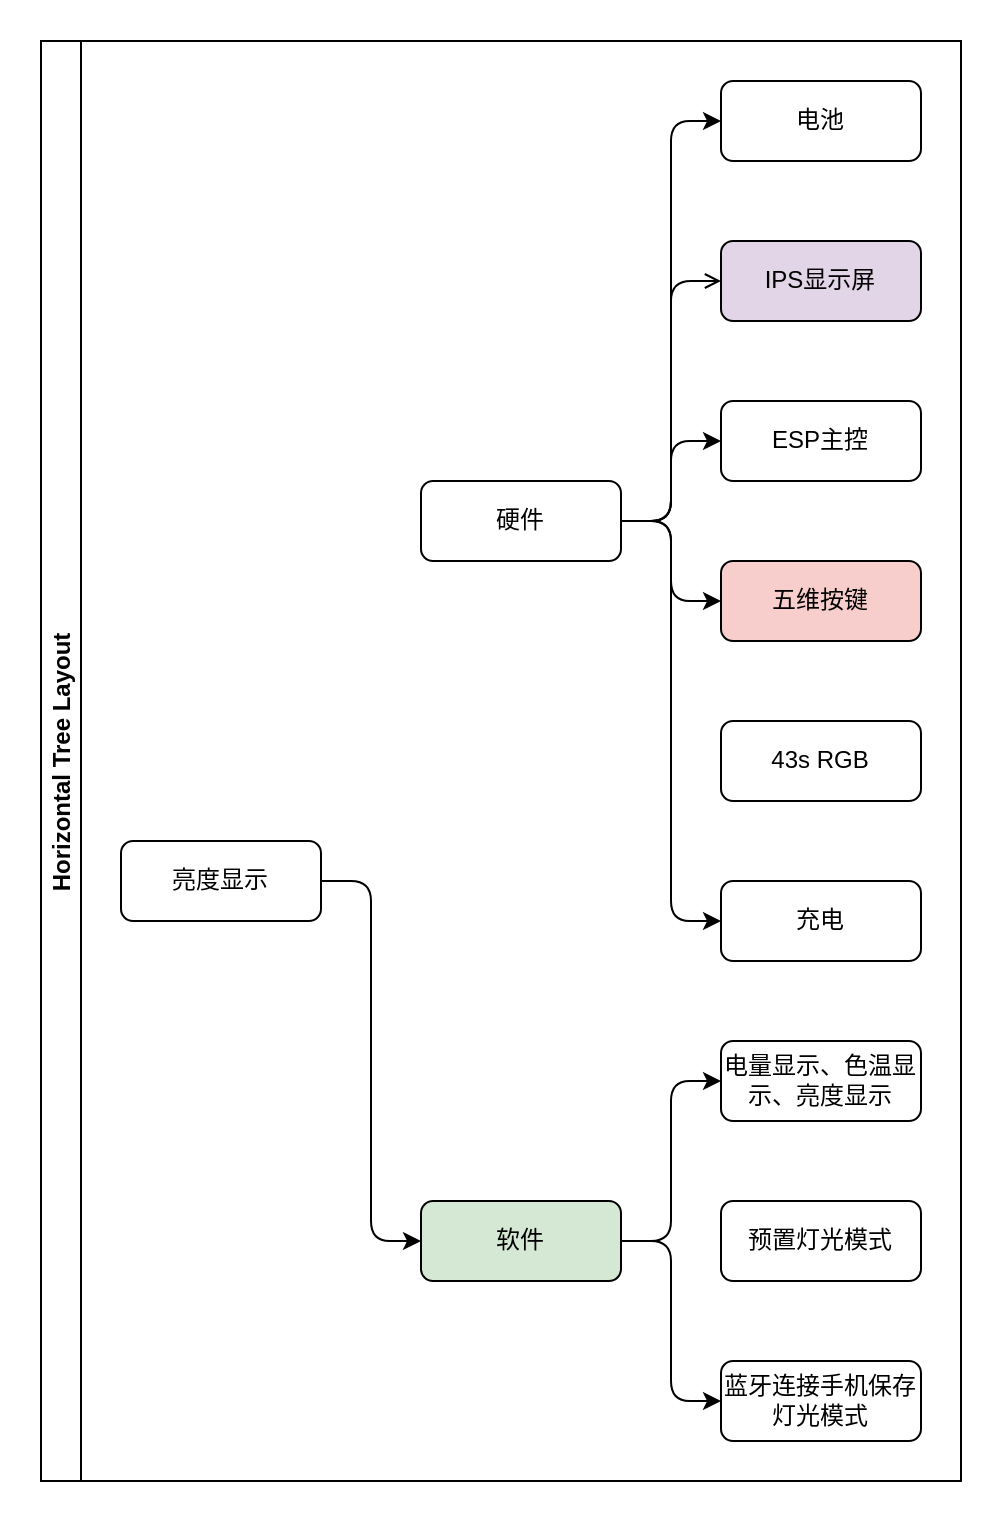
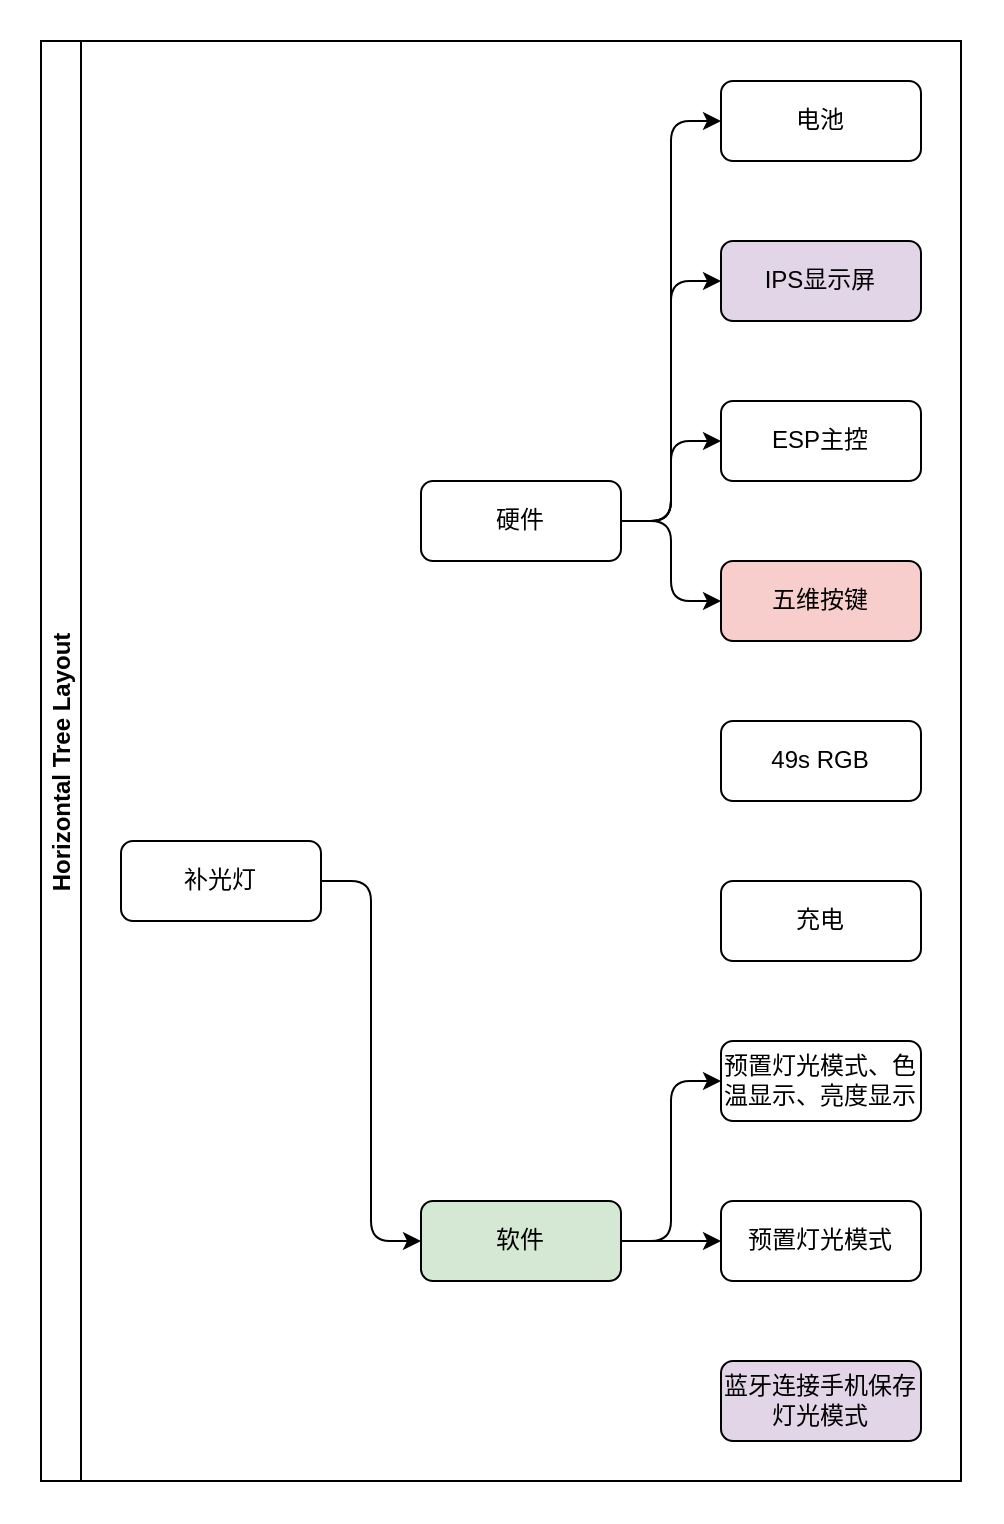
  <mxCell id="0" />
  <mxCell id="1" parent="0" />
  <mxCell id="2" value="Horizontal Tree Layout" style="swimlane;startSize=20;horizontal=0;childLayout=treeLayout;horizontalTree=1;sortEdges=1;resizable=0;containerType=tree;fontSize=12;" vertex="1" parent="1"><mxGeometry x="20" y="20" width="460" height="720" as="geometry" /></mxCell>
- <mxCell id="3" value="亮度显示" style="whiteSpace=wrap;html=1;rounded=1;" vertex="1" parent="2"><mxGeometry x="40" y="400" width="100" height="40" as="geometry" /></mxCell>
+ <mxCell id="3" value="补光灯" style="whiteSpace=wrap;html=1;rounded=1;" vertex="1" parent="2"><mxGeometry x="40" y="400" width="100" height="40" as="geometry" /></mxCell>
  <mxCell id="4" value="硬件" style="whiteSpace=wrap;html=1;rounded=1;" vertex="1" parent="2"><mxGeometry x="190" y="220" width="100" height="40" as="geometry" /></mxCell>
  <mxCell id="5" value="" style="edgeStyle=elbowEdgeStyle;elbow=horizontal;html=1;rounded=1;curved=0;sourcePerimeterSpacing=0;targetPerimeterSpacing=0;startSize=6;endSize=6;" edge="1" target="6" source="4" parent="2"><mxGeometry relative="1" as="geometry"><mxPoint x="450" y="-190" as="sourcePoint" /></mxGeometry></mxCell>
  <mxCell id="6" value="电池" style="whiteSpace=wrap;html=1;rounded=1;" vertex="1" parent="2"><mxGeometry x="340" y="20" width="100" height="40" as="geometry" /></mxCell>
- <mxCell id="7" value="" style="edgeStyle=elbowEdgeStyle;elbow=horizontal;html=1;rounded=1;curved=0;sourcePerimeterSpacing=0;targetPerimeterSpacing=0;startSize=6;endSize=6;endArrow=open;" edge="1" target="8" source="4" parent="2"><mxGeometry relative="1" as="geometry"><mxPoint x="450" y="-190" as="sourcePoint" /></mxGeometry></mxCell>
+ <mxCell id="7" value="" style="edgeStyle=elbowEdgeStyle;elbow=horizontal;html=1;rounded=1;curved=0;sourcePerimeterSpacing=0;targetPerimeterSpacing=0;startSize=6;endSize=6;" edge="1" target="8" source="4" parent="2"><mxGeometry relative="1" as="geometry"><mxPoint x="450" y="-190" as="sourcePoint" /></mxGeometry></mxCell>
  <mxCell id="8" value="IPS显示屏" style="whiteSpace=wrap;html=1;rounded=1;fillColor=#e1d5e7;" vertex="1" parent="2"><mxGeometry x="340" y="100" width="100" height="40" as="geometry" /></mxCell>
  <mxCell id="9" value="" style="edgeStyle=elbowEdgeStyle;elbow=horizontal;html=1;rounded=1;curved=0;sourcePerimeterSpacing=0;targetPerimeterSpacing=0;startSize=6;endSize=6;" edge="1" target="10" source="4" parent="2"><mxGeometry relative="1" as="geometry"><mxPoint x="450" y="-94" as="sourcePoint" /></mxGeometry></mxCell>
  <mxCell id="10" value="ESP主控" style="whiteSpace=wrap;html=1;rounded=1;" vertex="1" parent="2"><mxGeometry x="340" y="180" width="100" height="40" as="geometry" /></mxCell>
  <mxCell id="11" value="" style="edgeStyle=elbowEdgeStyle;elbow=horizontal;html=1;rounded=1;curved=0;sourcePerimeterSpacing=0;targetPerimeterSpacing=0;startSize=6;endSize=6;" edge="1" target="12" source="4" parent="2"><mxGeometry relative="1" as="geometry"><mxPoint x="450" y="58" as="sourcePoint" /></mxGeometry></mxCell>
  <mxCell id="12" value="五维按键" style="whiteSpace=wrap;html=1;rounded=1;fillColor=#f8cecc;" vertex="1" parent="2"><mxGeometry x="340" y="260" width="100" height="40" as="geometry" /></mxCell>
- <mxCell id="13" value="43s RGB" style="whiteSpace=wrap;html=1;rounded=1;" vertex="1" parent="2"><mxGeometry x="340" y="340" width="100" height="40" as="geometry" /></mxCell>
- <mxCell id="14" value="" style="edgeStyle=elbowEdgeStyle;elbow=horizontal;html=1;rounded=1;curved=0;sourcePerimeterSpacing=0;targetPerimeterSpacing=0;startSize=6;endSize=6;" edge="1" target="15" source="4" parent="2"><mxGeometry relative="1" as="geometry"><mxPoint x="620" y="520" as="sourcePoint" /></mxGeometry></mxCell>
+ <mxCell id="13" value="49s RGB" style="whiteSpace=wrap;html=1;rounded=1;" vertex="1" parent="2"><mxGeometry x="340" y="340" width="100" height="40" as="geometry" /></mxCell>
  <mxCell id="15" value="充电" style="whiteSpace=wrap;html=1;rounded=1;" vertex="1" parent="2"><mxGeometry x="340" y="420" width="100" height="40" as="geometry" /></mxCell>
  <mxCell id="16" value="软件" style="whiteSpace=wrap;html=1;rounded=1;fillColor=#d5e8d4;" vertex="1" parent="2"><mxGeometry x="190" y="580" width="100" height="40" as="geometry" /></mxCell>
  <mxCell id="17" value="" style="edgeStyle=elbowEdgeStyle;elbow=horizontal;html=1;rounded=1;curved=0;sourcePerimeterSpacing=0;targetPerimeterSpacing=0;startSize=6;endSize=6;" edge="1" parent="2" source="3" target="16"><mxGeometry relative="1" as="geometry" /></mxCell>
  <mxCell id="18" value="" style="edgeStyle=elbowEdgeStyle;elbow=horizontal;html=1;rounded=1;curved=0;sourcePerimeterSpacing=0;targetPerimeterSpacing=0;startSize=6;endSize=6;" edge="1" target="19" source="16" parent="2"><mxGeometry relative="1" as="geometry"><mxPoint x="600" y="1200" as="sourcePoint" /></mxGeometry></mxCell>
- <mxCell id="19" value="电量显示、色温显示、亮度显示" style="whiteSpace=wrap;html=1;rounded=1;" vertex="1" parent="2"><mxGeometry x="340" y="500" width="100" height="40" as="geometry" /></mxCell>
+ <mxCell id="19" value="预置灯光模式、色温显示、亮度显示" style="whiteSpace=wrap;html=1;rounded=1;" vertex="1" parent="2"><mxGeometry x="340" y="500" width="100" height="40" as="geometry" /></mxCell>
+ <mxCell id="20" value="" style="edgeStyle=elbowEdgeStyle;elbow=horizontal;html=1;rounded=1;curved=0;sourcePerimeterSpacing=0;targetPerimeterSpacing=0;startSize=6;endSize=6;" edge="1" target="21" source="16" parent="2"><mxGeometry relative="1" as="geometry"><mxPoint x="600" y="1200" as="sourcePoint" /></mxGeometry></mxCell>
  <mxCell id="21" value="预置灯光模式" style="whiteSpace=wrap;html=1;rounded=1;" vertex="1" parent="2"><mxGeometry x="340" y="580" width="100" height="40" as="geometry" /></mxCell>
- <mxCell id="22" value="" style="edgeStyle=elbowEdgeStyle;elbow=horizontal;html=1;rounded=1;curved=0;sourcePerimeterSpacing=0;targetPerimeterSpacing=0;startSize=6;endSize=6;" edge="1" target="23" source="16" parent="2"><mxGeometry relative="1" as="geometry"><mxPoint x="600" y="1200" as="sourcePoint" /></mxGeometry></mxCell>
- <mxCell id="23" value="蓝牙连接手机保存灯光模式" style="whiteSpace=wrap;html=1;rounded=1;" vertex="1" parent="2"><mxGeometry x="340" y="660" width="100" height="40" as="geometry" /></mxCell>
+ <mxCell id="23" value="蓝牙连接手机保存灯光模式" style="whiteSpace=wrap;html=1;rounded=1;fillColor=#e1d5e7;" vertex="1" parent="2"><mxGeometry x="340" y="660" width="100" height="40" as="geometry" /></mxCell>
